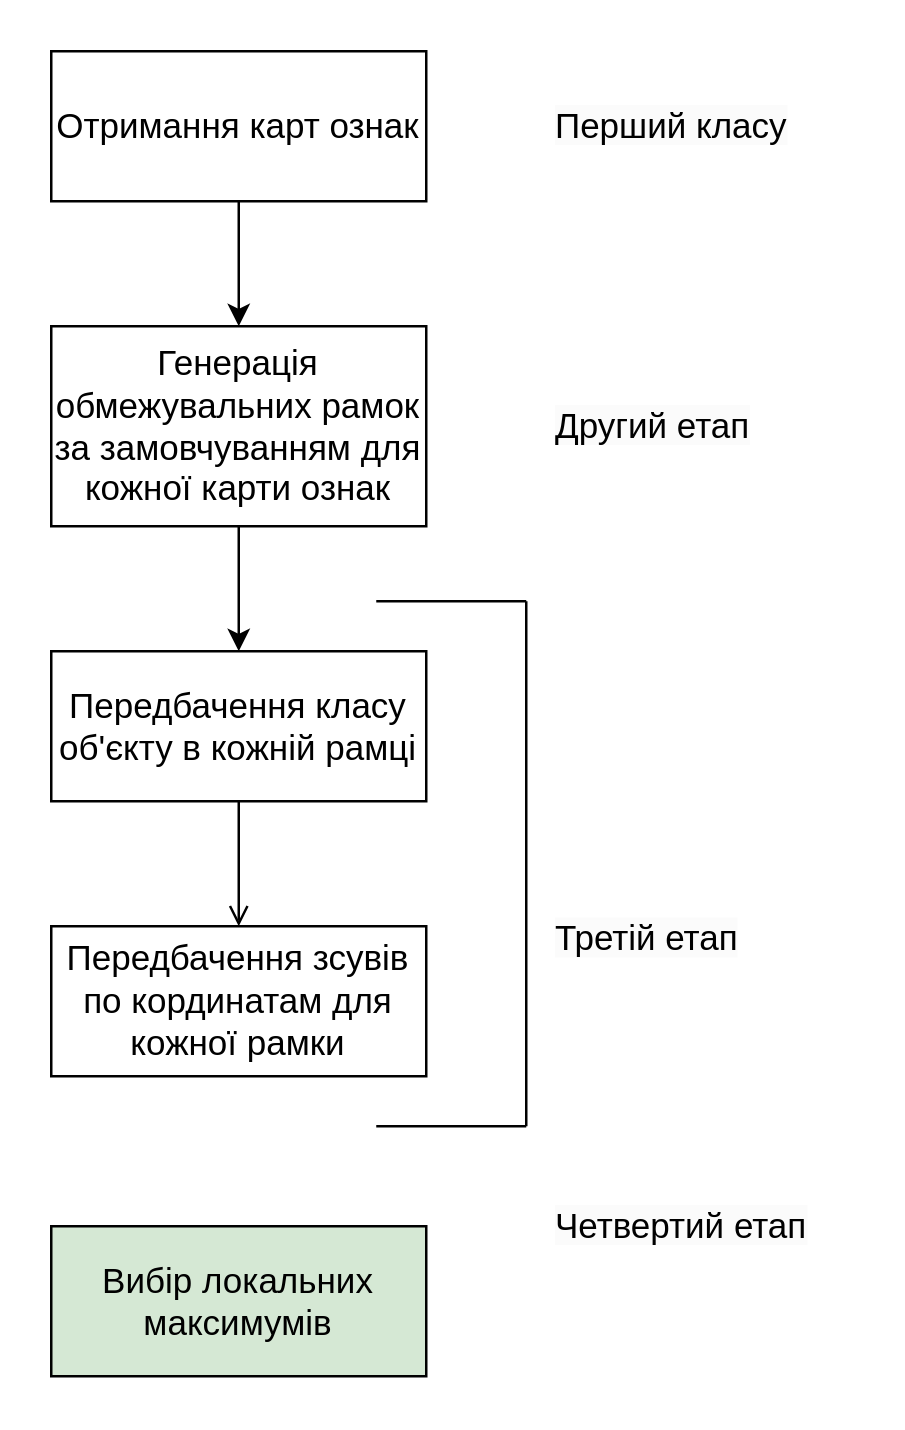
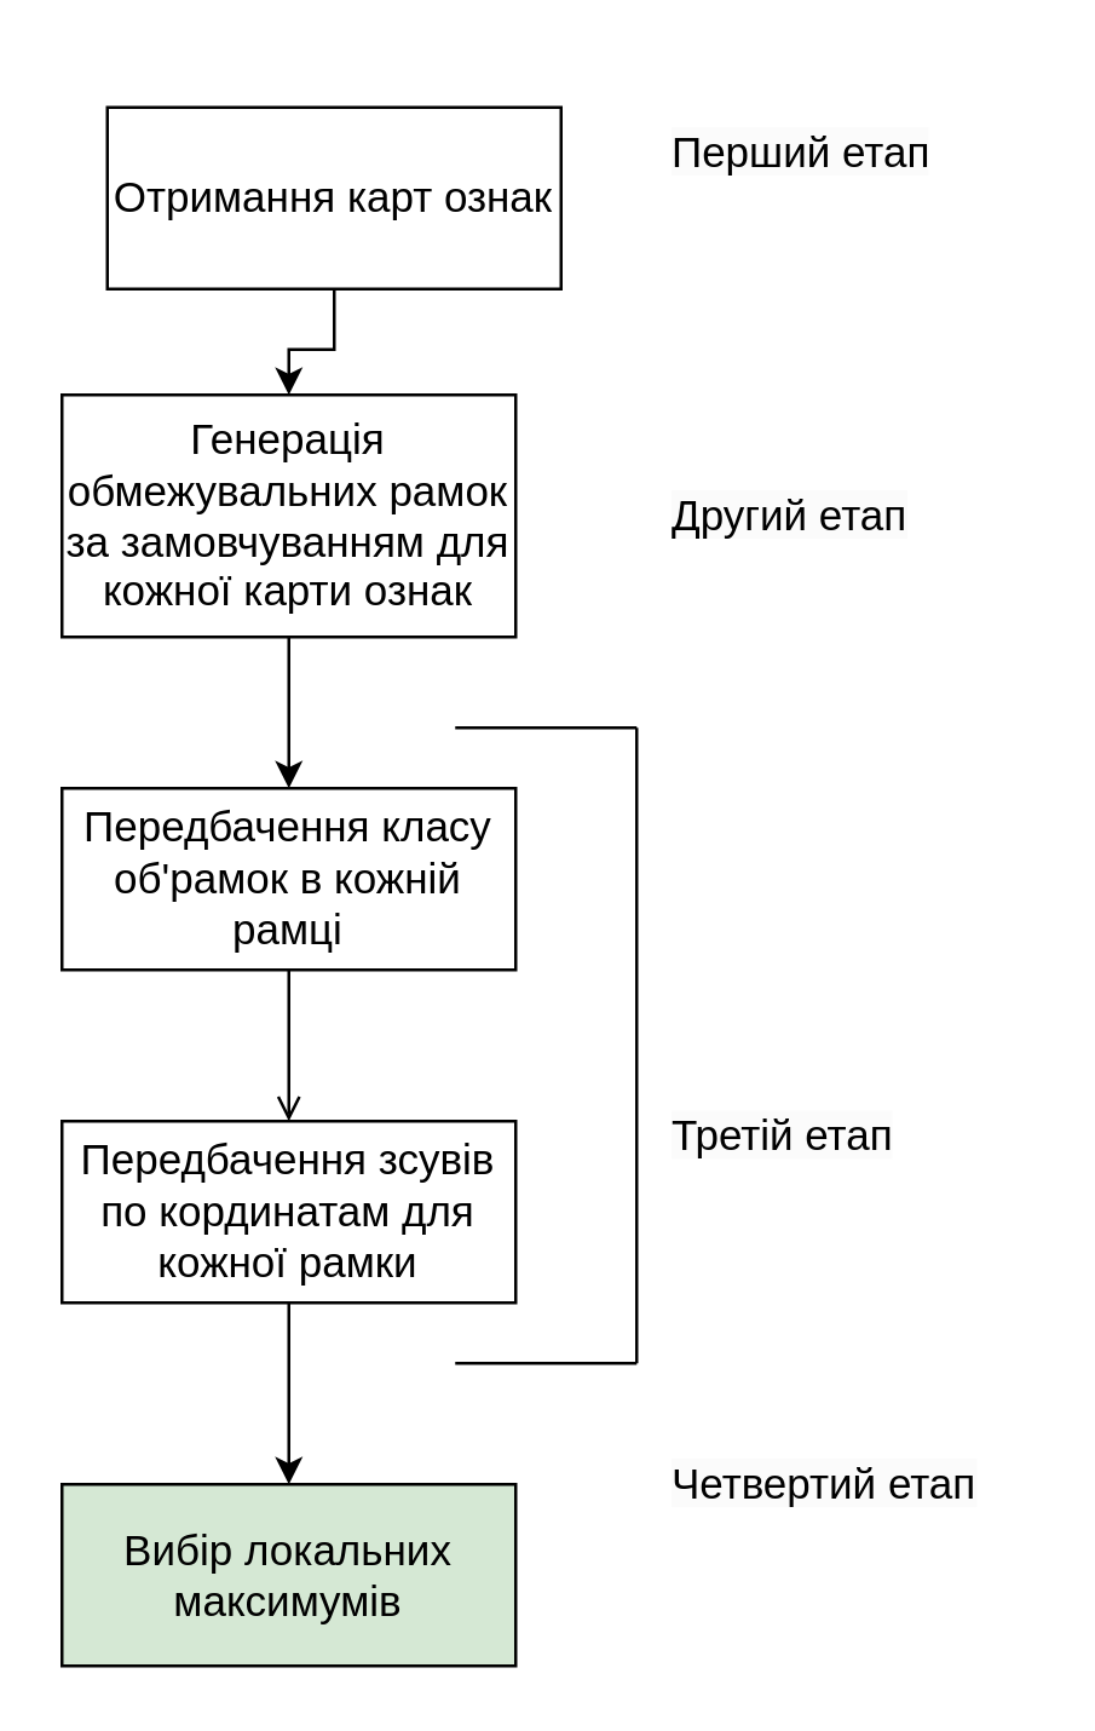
  <mxCell id="0" />
  <mxCell id="1" parent="0" />
  <mxCell id="2" style="edgeStyle=orthogonalEdgeStyle;rounded=0;orthogonalLoop=1;jettySize=auto;html=1;entryX=0.5;entryY=0;entryDx=0;entryDy=0;" edge="1" parent="1" source="3" target="5"><mxGeometry relative="1" as="geometry" /></mxCell>
- <mxCell id="3" value="&lt;font style=&quot;font-size: 14px;&quot;&gt;Отримання карт ознак&lt;/font&gt;" style="rounded=0;whiteSpace=wrap;html=1;" vertex="1" parent="1"><mxGeometry x="20" y="20" width="150" height="60" as="geometry" /></mxCell>
+ <mxCell id="3" value="&lt;font style=&quot;font-size: 14px;&quot;&gt;Отримання карт ознак&lt;/font&gt;" style="rounded=0;whiteSpace=wrap;html=1;" vertex="1" parent="1"><mxGeometry x="35" y="35" width="150" height="60" as="geometry" /></mxCell>
  <mxCell id="4" style="edgeStyle=orthogonalEdgeStyle;rounded=0;orthogonalLoop=1;jettySize=auto;html=1;entryX=0.5;entryY=0;entryDx=0;entryDy=0;" edge="1" parent="1" source="5" target="7"><mxGeometry relative="1" as="geometry" /></mxCell>
  <mxCell id="5" value="&lt;font style=&quot;font-size: 14px;&quot;&gt;Генерація обмежувальних рамок за замовчуванням для кожної карти ознак&lt;/font&gt;" style="rounded=0;whiteSpace=wrap;html=1;" vertex="1" parent="1"><mxGeometry x="20" y="130" width="150" height="80" as="geometry" /></mxCell>
  <mxCell id="6" style="edgeStyle=orthogonalEdgeStyle;rounded=0;orthogonalLoop=1;jettySize=auto;html=1;entryX=0.5;entryY=0;entryDx=0;entryDy=0;endArrow=open;" edge="1" parent="1" source="7" target="9"><mxGeometry relative="1" as="geometry" /></mxCell>
- <mxCell id="7" value="&lt;font style=&quot;font-size: 14px;&quot;&gt;Передбачення класу об'єкту в кожній рамці&lt;/font&gt;" style="rounded=0;whiteSpace=wrap;html=1;" vertex="1" parent="1"><mxGeometry x="20" y="260" width="150" height="60" as="geometry" /></mxCell>
+ <mxCell id="7" value="&lt;font style=&quot;font-size: 14px;&quot;&gt;Передбачення класу об'рамок в кожній рамці&lt;/font&gt;" style="rounded=0;whiteSpace=wrap;html=1;" vertex="1" parent="1"><mxGeometry x="20" y="260" width="150" height="60" as="geometry" /></mxCell>
+ <mxCell id="8" style="edgeStyle=orthogonalEdgeStyle;rounded=0;orthogonalLoop=1;jettySize=auto;html=1;entryX=0.5;entryY=0;entryDx=0;entryDy=0;" edge="1" parent="1" source="9" target="10"><mxGeometry relative="1" as="geometry" /></mxCell>
  <mxCell id="9" value="&lt;font style=&quot;font-size: 14px;&quot;&gt;Передбачення зсувів по кординатам для кожної рамки&lt;/font&gt;" style="rounded=0;whiteSpace=wrap;html=1;" vertex="1" parent="1"><mxGeometry x="20" y="370" width="150" height="60" as="geometry" /></mxCell>
  <mxCell id="10" value="&lt;font style=&quot;font-size: 14px;&quot;&gt;Вибір локальних максимумів&lt;/font&gt;" style="rounded=0;whiteSpace=wrap;html=1;fillColor=#d5e8d4;" vertex="1" parent="1"><mxGeometry x="20" y="490" width="150" height="60" as="geometry" /></mxCell>
  <mxCell id="11" value="&lt;span style=&quot;color: rgb(0, 0, 0); font-family: Helvetica; font-size: 14px; font-style: normal; font-variant-ligatures: normal; font-variant-caps: normal; font-weight: 400; letter-spacing: normal; orphans: 2; text-align: center; text-indent: 0px; text-transform: none; widows: 2; word-spacing: 0px; -webkit-text-stroke-width: 0px; white-space: normal; background-color: rgb(251, 251, 251); text-decoration-thickness: initial; text-decoration-style: initial; text-decoration-color: initial; display: inline !important; float: none;&quot;&gt;Другий етап&lt;/span&gt;" style="text;whiteSpace=wrap;html=1;" vertex="1" parent="1"><mxGeometry x="220" y="155" width="120" height="30" as="geometry" /></mxCell>
  <mxCell id="12" value="" style="endArrow=none;html=1;rounded=0;" edge="1" parent="1"><mxGeometry width="50" height="50" relative="1" as="geometry"><mxPoint x="210" y="240" as="sourcePoint" /><mxPoint x="150" y="240" as="targetPoint" /></mxGeometry></mxCell>
  <mxCell id="13" value="" style="endArrow=none;html=1;rounded=0;" edge="1" parent="1"><mxGeometry width="50" height="50" relative="1" as="geometry"><mxPoint x="210" y="240" as="sourcePoint" /><mxPoint x="210" y="450" as="targetPoint" /></mxGeometry></mxCell>
  <mxCell id="14" value="" style="endArrow=none;html=1;rounded=0;" edge="1" parent="1"><mxGeometry width="50" height="50" relative="1" as="geometry"><mxPoint x="150" y="450" as="sourcePoint" /><mxPoint x="210" y="450" as="targetPoint" /></mxGeometry></mxCell>
- <mxCell id="15" value="&lt;span style=&quot;color: rgb(0, 0, 0); font-family: Helvetica; font-size: 14px; font-style: normal; font-variant-ligatures: normal; font-variant-caps: normal; font-weight: 400; letter-spacing: normal; orphans: 2; text-align: center; text-indent: 0px; text-transform: none; widows: 2; word-spacing: 0px; -webkit-text-stroke-width: 0px; white-space: normal; background-color: rgb(251, 251, 251); text-decoration-thickness: initial; text-decoration-style: initial; text-decoration-color: initial; display: inline !important; float: none;&quot;&gt;Перший класу&lt;/span&gt;" style="text;whiteSpace=wrap;html=1;" vertex="1" parent="1"><mxGeometry x="220" y="35" width="120" height="30" as="geometry" /></mxCell>
+ <mxCell id="15" value="&lt;span style=&quot;color: rgb(0, 0, 0); font-family: Helvetica; font-size: 14px; font-style: normal; font-variant-ligatures: normal; font-variant-caps: normal; font-weight: 400; letter-spacing: normal; orphans: 2; text-align: center; text-indent: 0px; text-transform: none; widows: 2; word-spacing: 0px; -webkit-text-stroke-width: 0px; white-space: normal; background-color: rgb(251, 251, 251); text-decoration-thickness: initial; text-decoration-style: initial; text-decoration-color: initial; display: inline !important; float: none;&quot;&gt;Перший етап&lt;/span&gt;" style="text;whiteSpace=wrap;html=1;" vertex="1" parent="1"><mxGeometry x="220" y="35" width="120" height="30" as="geometry" /></mxCell>
  <mxCell id="16" value="&lt;span style=&quot;color: rgb(0, 0, 0); font-family: Helvetica; font-size: 14px; font-style: normal; font-variant-ligatures: normal; font-variant-caps: normal; font-weight: 400; letter-spacing: normal; orphans: 2; text-align: center; text-indent: 0px; text-transform: none; widows: 2; word-spacing: 0px; -webkit-text-stroke-width: 0px; white-space: normal; background-color: rgb(251, 251, 251); text-decoration-thickness: initial; text-decoration-style: initial; text-decoration-color: initial; display: inline !important; float: none;&quot;&gt;Третій етап&lt;/span&gt;" style="text;whiteSpace=wrap;html=1;" vertex="1" parent="1"><mxGeometry x="220" y="360" width="120" height="30" as="geometry" /></mxCell>
  <mxCell id="17" value="&lt;span style=&quot;color: rgb(0, 0, 0); font-family: Helvetica; font-size: 14px; font-style: normal; font-variant-ligatures: normal; font-variant-caps: normal; font-weight: 400; letter-spacing: normal; orphans: 2; text-align: center; text-indent: 0px; text-transform: none; widows: 2; word-spacing: 0px; -webkit-text-stroke-width: 0px; white-space: normal; background-color: rgb(251, 251, 251); text-decoration-thickness: initial; text-decoration-style: initial; text-decoration-color: initial; display: inline !important; float: none;&quot;&gt;Четвертий етап&lt;/span&gt;" style="text;whiteSpace=wrap;html=1;" vertex="1" parent="1"><mxGeometry x="220" y="475" width="120" height="30" as="geometry" /></mxCell>
